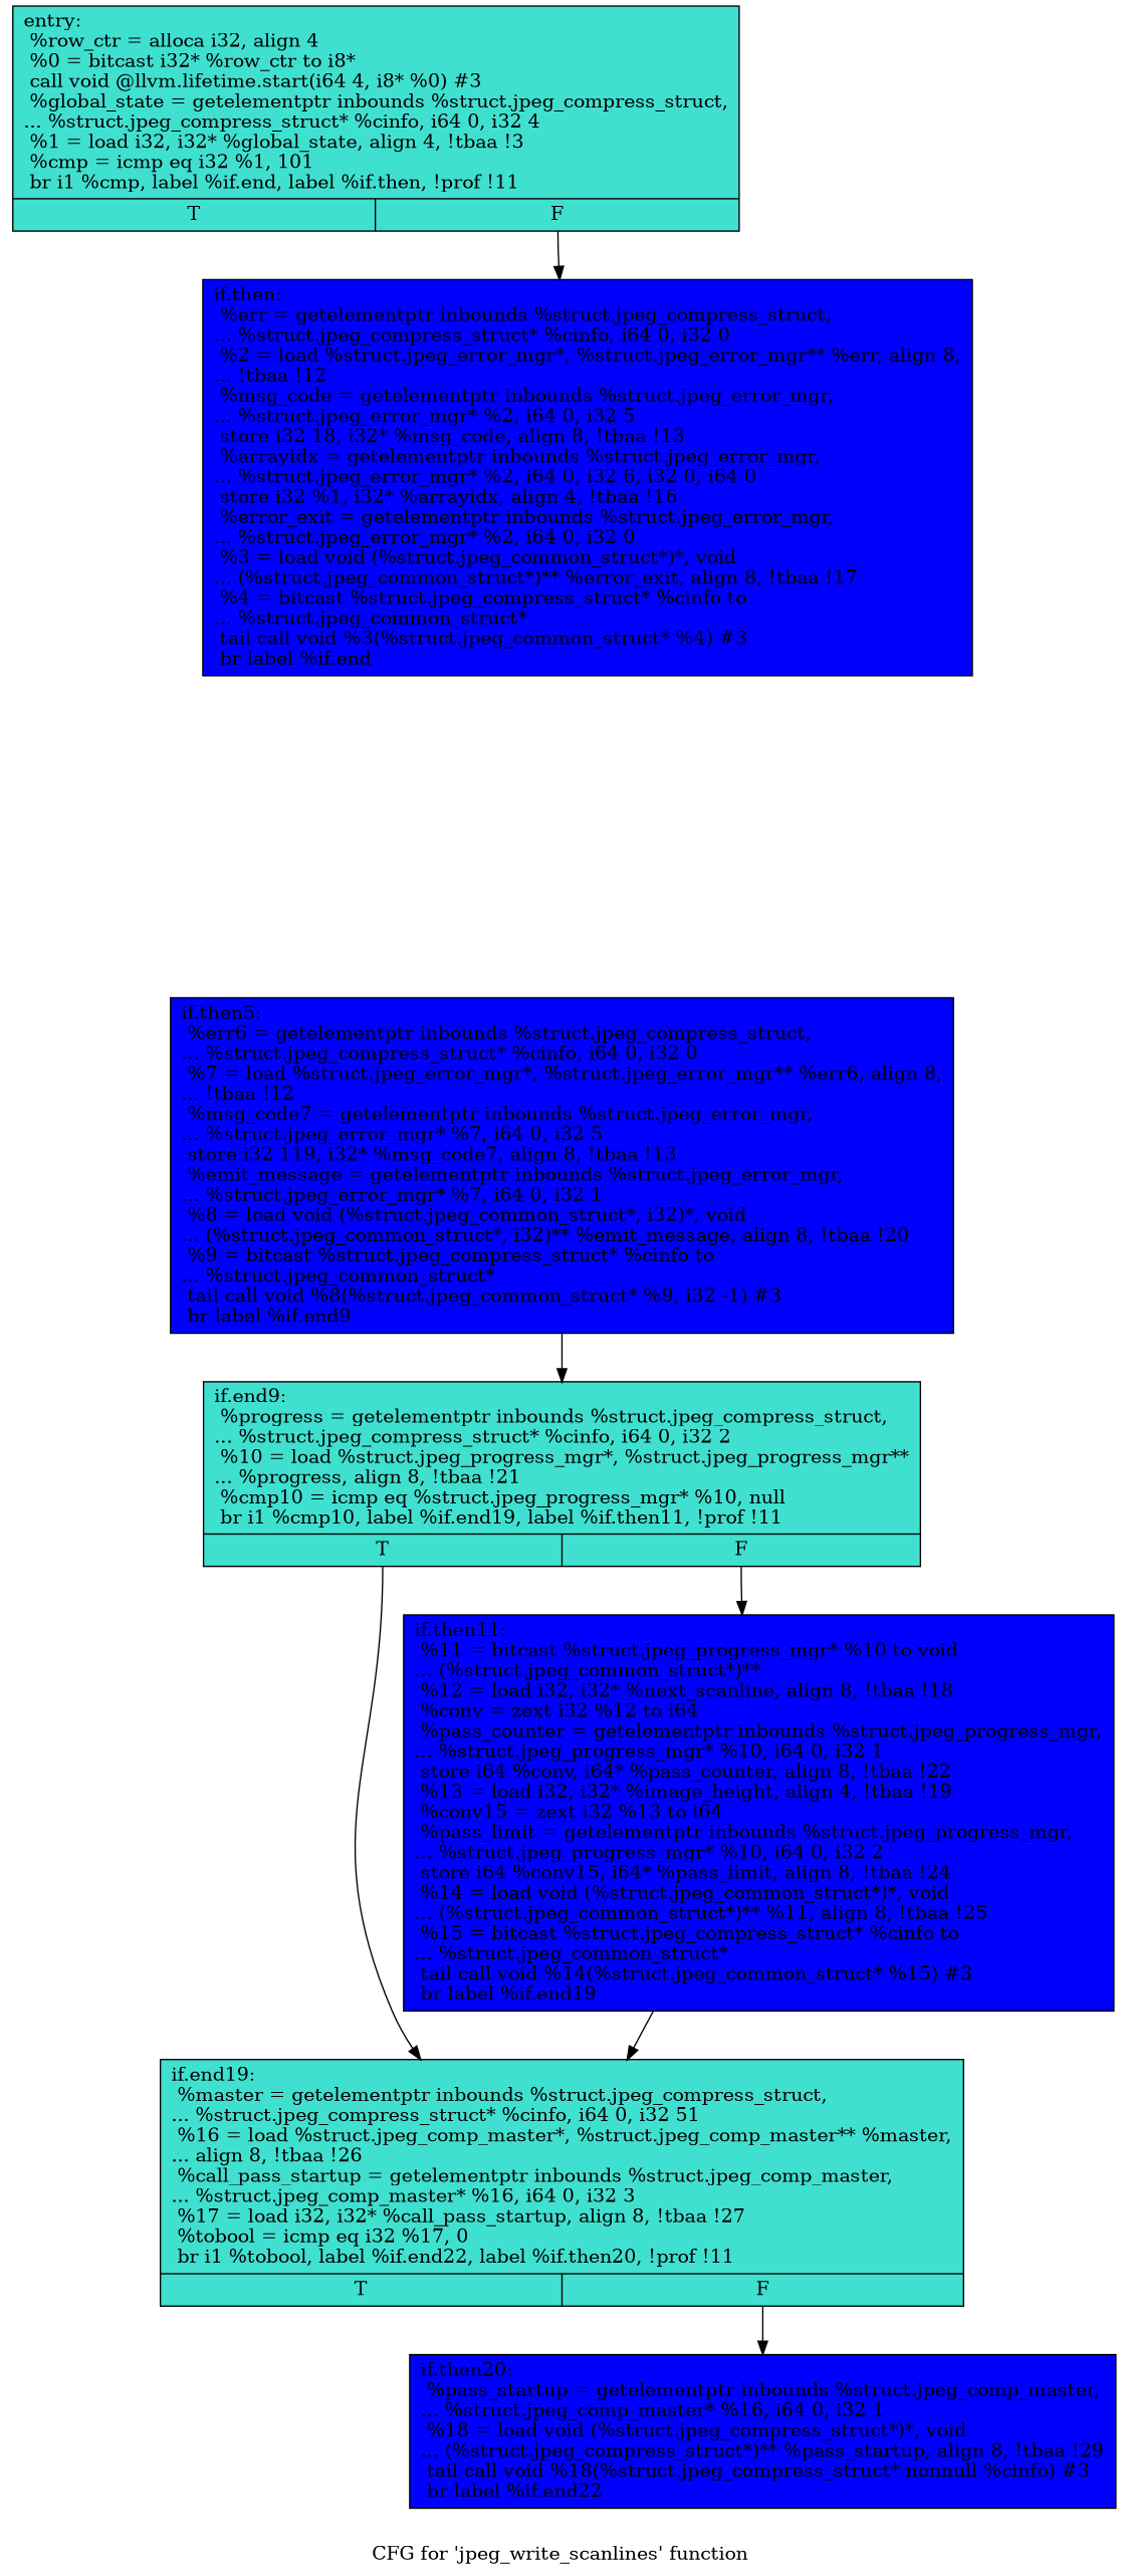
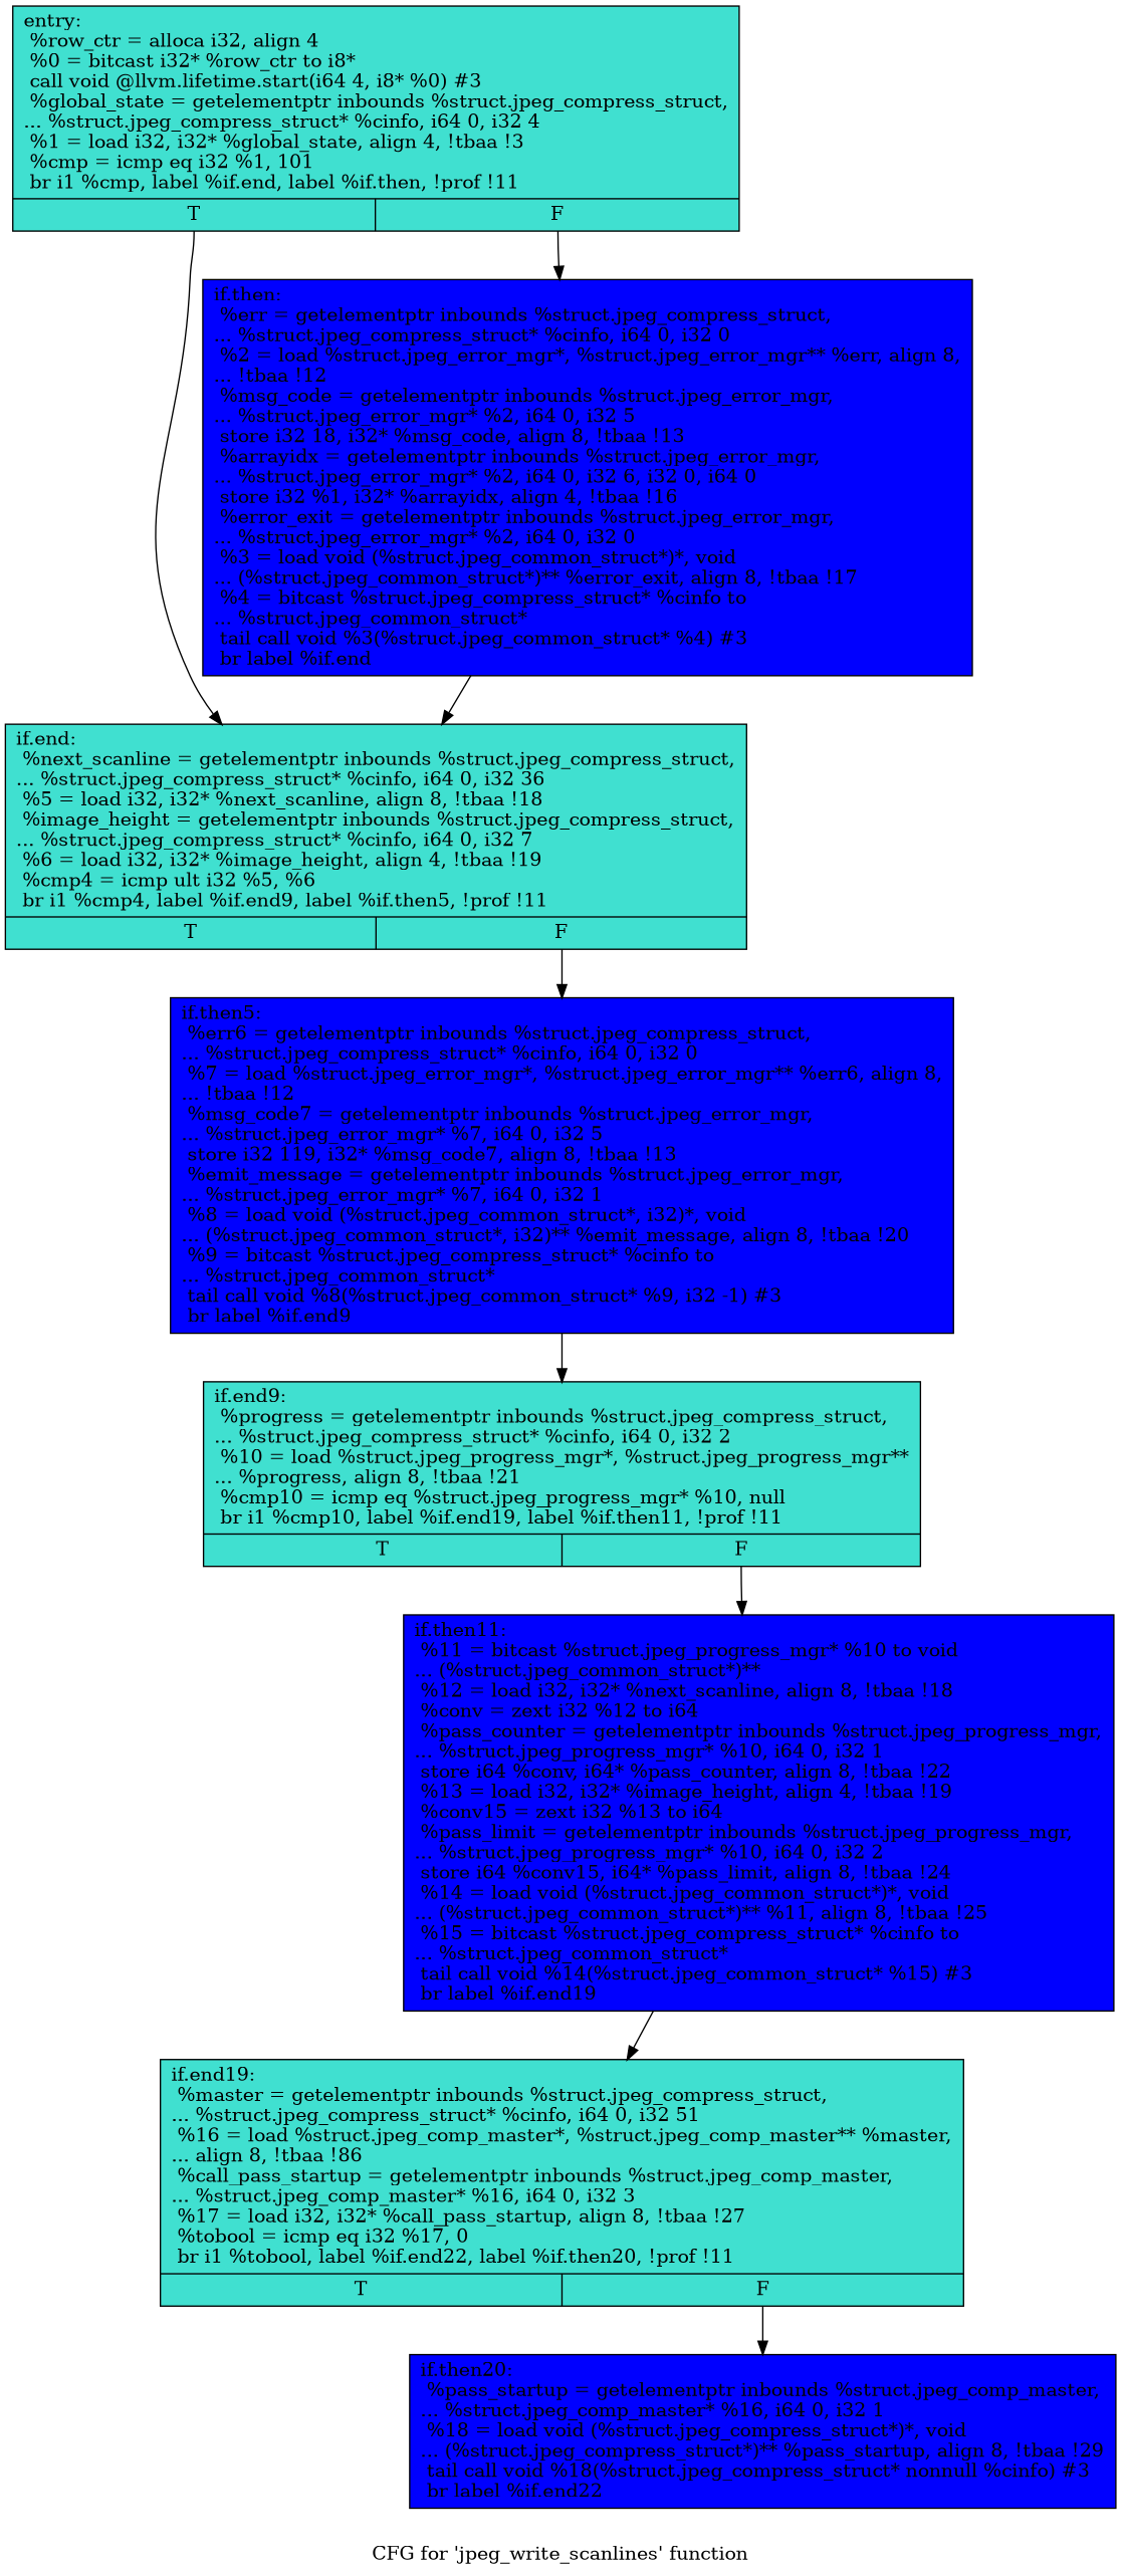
  digraph {
    label="CFG for 'jpeg_write_scanlines' function"
    node [fillcolor=turquoise shape=record style=filled]
    edge [tailport=s1]
    n1 [label="{entry:\l  %row_ctr = alloca i32, align 4\l  %0 = bitcast i32* %row_ctr to i8*\l  call void @llvm.lifetime.start(i64 4, i8* %0) #3\l  %global_state = getelementptr inbounds %struct.jpeg_compress_struct,\l... %struct.jpeg_compress_struct* %cinfo, i64 0, i32 4\l  %1 = load i32, i32* %global_state, align 4, !tbaa !3\l  %cmp = icmp eq i32 %1, 101\l  br i1 %cmp, label %if.end, label %if.then, !prof !11\l|{<s0>T|<s1>F}}"]
+   n2 [label="{if.end:                                           \l  %next_scanline = getelementptr inbounds %struct.jpeg_compress_struct,\l... %struct.jpeg_compress_struct* %cinfo, i64 0, i32 36\l  %5 = load i32, i32* %next_scanline, align 8, !tbaa !18\l  %image_height = getelementptr inbounds %struct.jpeg_compress_struct,\l... %struct.jpeg_compress_struct* %cinfo, i64 0, i32 7\l  %6 = load i32, i32* %image_height, align 4, !tbaa !19\l  %cmp4 = icmp ult i32 %5, %6\l  br i1 %cmp4, label %if.end9, label %if.then5, !prof !11\l|{<s0>T|<s1>F}}"]
    n3 [fillcolor=blue label="{if.then:                                          \l  %err = getelementptr inbounds %struct.jpeg_compress_struct,\l... %struct.jpeg_compress_struct* %cinfo, i64 0, i32 0\l  %2 = load %struct.jpeg_error_mgr*, %struct.jpeg_error_mgr** %err, align 8,\l... !tbaa !12\l  %msg_code = getelementptr inbounds %struct.jpeg_error_mgr,\l... %struct.jpeg_error_mgr* %2, i64 0, i32 5\l  store i32 18, i32* %msg_code, align 8, !tbaa !13\l  %arrayidx = getelementptr inbounds %struct.jpeg_error_mgr,\l... %struct.jpeg_error_mgr* %2, i64 0, i32 6, i32 0, i64 0\l  store i32 %1, i32* %arrayidx, align 4, !tbaa !16\l  %error_exit = getelementptr inbounds %struct.jpeg_error_mgr,\l... %struct.jpeg_error_mgr* %2, i64 0, i32 0\l  %3 = load void (%struct.jpeg_common_struct*)*, void\l... (%struct.jpeg_common_struct*)** %error_exit, align 8, !tbaa !17\l  %4 = bitcast %struct.jpeg_compress_struct* %cinfo to\l... %struct.jpeg_common_struct*\l  tail call void %3(%struct.jpeg_common_struct* %4) #3\l  br label %if.end\l}"]
    n4 [fillcolor=blue label="{if.then5:                                         \l  %err6 = getelementptr inbounds %struct.jpeg_compress_struct,\l... %struct.jpeg_compress_struct* %cinfo, i64 0, i32 0\l  %7 = load %struct.jpeg_error_mgr*, %struct.jpeg_error_mgr** %err6, align 8,\l... !tbaa !12\l  %msg_code7 = getelementptr inbounds %struct.jpeg_error_mgr,\l... %struct.jpeg_error_mgr* %7, i64 0, i32 5\l  store i32 119, i32* %msg_code7, align 8, !tbaa !13\l  %emit_message = getelementptr inbounds %struct.jpeg_error_mgr,\l... %struct.jpeg_error_mgr* %7, i64 0, i32 1\l  %8 = load void (%struct.jpeg_common_struct*, i32)*, void\l... (%struct.jpeg_common_struct*, i32)** %emit_message, align 8, !tbaa !20\l  %9 = bitcast %struct.jpeg_compress_struct* %cinfo to\l... %struct.jpeg_common_struct*\l  tail call void %8(%struct.jpeg_common_struct* %9, i32 -1) #3\l  br label %if.end9\l}"]
    n5 [label="{if.end9:                                          \l  %progress = getelementptr inbounds %struct.jpeg_compress_struct,\l... %struct.jpeg_compress_struct* %cinfo, i64 0, i32 2\l  %10 = load %struct.jpeg_progress_mgr*, %struct.jpeg_progress_mgr**\l... %progress, align 8, !tbaa !21\l  %cmp10 = icmp eq %struct.jpeg_progress_mgr* %10, null\l  br i1 %cmp10, label %if.end19, label %if.then11, !prof !11\l|{<s0>T|<s1>F}}"]
-   n6 [label="{if.end19:                                         \l  %master = getelementptr inbounds %struct.jpeg_compress_struct,\l... %struct.jpeg_compress_struct* %cinfo, i64 0, i32 51\l  %16 = load %struct.jpeg_comp_master*, %struct.jpeg_comp_master** %master,\l... align 8, !tbaa !26\l  %call_pass_startup = getelementptr inbounds %struct.jpeg_comp_master,\l... %struct.jpeg_comp_master* %16, i64 0, i32 3\l  %17 = load i32, i32* %call_pass_startup, align 8, !tbaa !27\l  %tobool = icmp eq i32 %17, 0\l  br i1 %tobool, label %if.end22, label %if.then20, !prof !11\l|{<s0>T|<s1>F}}"]
+   n6 [label="{if.end19:                                         \l  %master = getelementptr inbounds %struct.jpeg_compress_struct,\l... %struct.jpeg_compress_struct* %cinfo, i64 0, i32 51\l  %16 = load %struct.jpeg_comp_master*, %struct.jpeg_comp_master** %master,\l... align 8, !tbaa !86\l  %call_pass_startup = getelementptr inbounds %struct.jpeg_comp_master,\l... %struct.jpeg_comp_master* %16, i64 0, i32 3\l  %17 = load i32, i32* %call_pass_startup, align 8, !tbaa !27\l  %tobool = icmp eq i32 %17, 0\l  br i1 %tobool, label %if.end22, label %if.then20, !prof !11\l|{<s0>T|<s1>F}}"]
    n7 [fillcolor=blue label="{if.then11:                                        \l  %11 = bitcast %struct.jpeg_progress_mgr* %10 to void\l... (%struct.jpeg_common_struct*)**\l  %12 = load i32, i32* %next_scanline, align 8, !tbaa !18\l  %conv = zext i32 %12 to i64\l  %pass_counter = getelementptr inbounds %struct.jpeg_progress_mgr,\l... %struct.jpeg_progress_mgr* %10, i64 0, i32 1\l  store i64 %conv, i64* %pass_counter, align 8, !tbaa !22\l  %13 = load i32, i32* %image_height, align 4, !tbaa !19\l  %conv15 = zext i32 %13 to i64\l  %pass_limit = getelementptr inbounds %struct.jpeg_progress_mgr,\l... %struct.jpeg_progress_mgr* %10, i64 0, i32 2\l  store i64 %conv15, i64* %pass_limit, align 8, !tbaa !24\l  %14 = load void (%struct.jpeg_common_struct*)*, void\l... (%struct.jpeg_common_struct*)** %11, align 8, !tbaa !25\l  %15 = bitcast %struct.jpeg_compress_struct* %cinfo to\l... %struct.jpeg_common_struct*\l  tail call void %14(%struct.jpeg_common_struct* %15) #3\l  br label %if.end19\l}"]
    n8 [fillcolor=blue label="{if.then20:                                        \l  %pass_startup = getelementptr inbounds %struct.jpeg_comp_master,\l... %struct.jpeg_comp_master* %16, i64 0, i32 1\l  %18 = load void (%struct.jpeg_compress_struct*)*, void\l... (%struct.jpeg_compress_struct*)** %pass_startup, align 8, !tbaa !29\l  tail call void %18(%struct.jpeg_compress_struct* nonnull %cinfo) #3\l  br label %if.end22\l}"]
+   n1 -> n2 [tailport=s0]
    n1 -> n3
+   n2 -> n4
+   n3 -> n2 [tailport=""]
    n4 -> n5 [tailport=""]
-   n5 -> n6 [tailport=s0]
    n5 -> n7
    n6 -> n8
    n7 -> n6 [tailport=""]
  }
